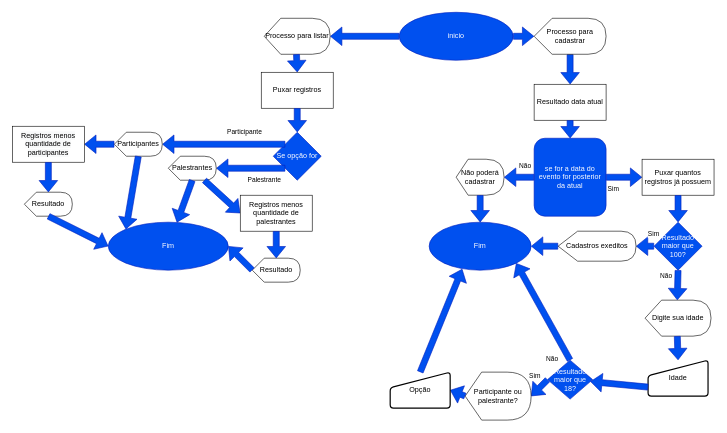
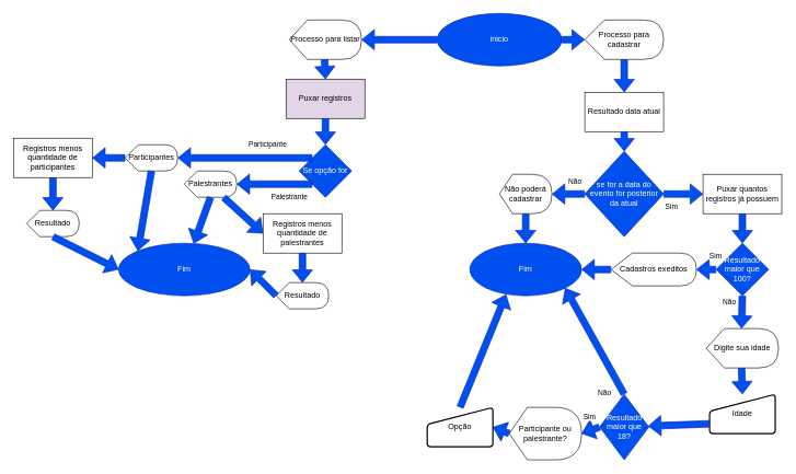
  <mxCell id="0" />
  <mxCell id="1" parent="0" />
  <mxCell id="2" value="inicio" style="ellipse;whiteSpace=wrap;html=1;fillColor=#0050ef;strokeColor=#001DBC;fontColor=#ffffff;" parent="1" vertex="1"><mxGeometry x="665" y="20" width="190" height="80" as="geometry" /></mxCell>
  <mxCell id="3" value="" style="shape=flexArrow;endArrow=classic;html=1;fillColor=#0050ef;strokeColor=#001DBC;entryX=0.5;entryY=0;entryDx=0;entryDy=0;exitX=0;exitY=0;exitDx=60;exitDy=60;exitPerimeter=0;" parent="1" source="31" target="18" edge="1"><mxGeometry width="50" height="50" relative="1" as="geometry"><mxPoint x="1040" y="130" as="sourcePoint" /><mxPoint x="1020" y="130" as="targetPoint" /><Array as="points" /></mxGeometry></mxCell>
- <mxCell id="4" value="se for a data do evento for posterior da atual" style="whiteSpace=wrap;html=1;fillColor=#0050ef;strokeColor=#001DBC;fontColor=#ffffff;rounded=1;" parent="1" vertex="1"><mxGeometry x="890" y="230" width="120" height="130" as="geometry" /></mxCell>
+ <mxCell id="4" value="se for a data do evento for posterior da atual" style="rhombus;whiteSpace=wrap;html=1;fillColor=#0050ef;strokeColor=#001DBC;fontColor=#ffffff;" parent="1" vertex="1"><mxGeometry x="890" y="230" width="120" height="130" as="geometry" /></mxCell>
  <mxCell id="5" value="" style="edgeStyle=orthogonalEdgeStyle;rounded=0;orthogonalLoop=1;jettySize=auto;html=1;strokeColor=#6C8EBF;" parent="1" source="6" target="8" edge="1"><mxGeometry relative="1" as="geometry" /></mxCell>
  <mxCell id="6" value="Não poderá cadastrar" style="shape=display;whiteSpace=wrap;html=1;" parent="1" vertex="1"><mxGeometry x="760" y="265" width="80" height="60" as="geometry" /></mxCell>
  <mxCell id="7" value="" style="shape=flexArrow;endArrow=classic;html=1;strokeColor=#001DBC;fillColor=#0050ef;" parent="1" source="6" target="8" edge="1"><mxGeometry width="50" height="50" relative="1" as="geometry"><mxPoint x="810" y="190" as="sourcePoint" /><mxPoint x="750" y="220" as="targetPoint" /></mxGeometry></mxCell>
  <mxCell id="8" value="Fim" style="ellipse;whiteSpace=wrap;html=1;fillColor=#0050ef;strokeColor=#001DBC;fontColor=#ffffff;" parent="1" vertex="1"><mxGeometry x="715" y="370" width="170" height="80" as="geometry" /></mxCell>
  <mxCell id="9" value="Sim" style="shape=flexArrow;endArrow=classic;html=1;strokeColor=#001DBC;exitX=1;exitY=0.5;exitDx=0;exitDy=0;fillColor=#0050ef;entryX=0;entryY=0.5;entryDx=0;entryDy=0;" parent="1" source="4" target="20" edge="1"><mxGeometry x="-0.6" y="-20" width="50" height="50" relative="1" as="geometry"><mxPoint x="1090" y="310" as="sourcePoint" /><mxPoint x="1020" y="340" as="targetPoint" /><Array as="points" /><mxPoint as="offset" /></mxGeometry></mxCell>
  <mxCell id="10" value="Digite sua idade" style="shape=display;whiteSpace=wrap;html=1;" parent="1" vertex="1"><mxGeometry x="1075" y="500" width="110" height="60" as="geometry" /></mxCell>
  <mxCell id="11" value="" style="shape=flexArrow;endArrow=classic;html=1;strokeColor=#001DBC;exitX=0;exitY=0;exitDx=53.75;exitDy=60;exitPerimeter=0;fillColor=#0050ef;entryX=0.5;entryY=0;entryDx=0;entryDy=0;" parent="1" source="10" target="12" edge="1"><mxGeometry width="50" height="50" relative="1" as="geometry"><mxPoint x="1090" y="310" as="sourcePoint" /><mxPoint x="949" y="420" as="targetPoint" /></mxGeometry></mxCell>
  <mxCell id="12" value="Idade" style="html=1;strokeWidth=2;shape=manualInput;whiteSpace=wrap;rounded=1;size=26;arcSize=11;" parent="1" vertex="1"><mxGeometry x="1080" y="600" width="100" height="60" as="geometry" /></mxCell>
  <mxCell id="13" value="" style="shape=flexArrow;endArrow=classic;html=1;strokeColor=#001DBC;exitX=0;exitY=0.75;exitDx=0;exitDy=0;fillColor=#0050ef;" parent="1" source="12" target="14" edge="1"><mxGeometry width="50" height="50" relative="1" as="geometry"><mxPoint x="990" y="290" as="sourcePoint" /><mxPoint x="1030" y="420" as="targetPoint" /></mxGeometry></mxCell>
- <mxCell id="14" value="Resultado maior que 18?" style="rhombus;whiteSpace=wrap;html=1;fillColor=#0050ef;strokeColor=#001DBC;fontColor=#ffffff;" parent="1" vertex="1"><mxGeometry x="912.5" y="600" width="75" height="65" as="geometry" /></mxCell>
+ <mxCell id="14" value="Resultado maior que 18?" style="rhombus;whiteSpace=wrap;html=1;fillColor=#0050ef;strokeColor=#001DBC;fontColor=#ffffff;" parent="1" vertex="1"><mxGeometry x="912.5" y="600" width="75" height="100" as="geometry" /></mxCell>
  <mxCell id="15" value="Não" style="shape=flexArrow;endArrow=classic;html=1;strokeColor=#001DBC;exitX=0.5;exitY=0;exitDx=0;exitDy=0;fillColor=#0050ef;entryX=1;entryY=1;entryDx=0;entryDy=0;" parent="1" source="14" target="8" edge="1"><mxGeometry x="-0.826" y="25" width="50" height="50" relative="1" as="geometry"><mxPoint x="1120" y="380" as="sourcePoint" /><mxPoint x="800" y="450" as="targetPoint" /><Array as="points" /><mxPoint as="offset" /></mxGeometry></mxCell>
  <mxCell id="16" value="Resultado maior que 100?" style="rhombus;whiteSpace=wrap;html=1;fillColor=#0050ef;strokeColor=#001DBC;fontColor=#ffffff;" parent="1" vertex="1"><mxGeometry x="1090" y="370" width="80" height="80" as="geometry" /></mxCell>
  <mxCell id="17" value="Não" style="shape=flexArrow;endArrow=classic;html=1;strokeColor=#001DBC;exitX=0;exitY=0.5;exitDx=0;exitDy=0;entryX=1;entryY=0.5;entryDx=0;entryDy=0;entryPerimeter=0;fillColor=#0050ef;" parent="1" source="4" target="6" edge="1"><mxGeometry x="-0.383" y="-19" width="50" height="50" relative="1" as="geometry"><mxPoint x="1120" y="380" as="sourcePoint" /><mxPoint x="1170" y="330" as="targetPoint" /><mxPoint as="offset" /></mxGeometry></mxCell>
  <mxCell id="18" value="Resultado data atual" style="rounded=0;whiteSpace=wrap;html=1;" parent="1" vertex="1"><mxGeometry x="890" y="140" width="120" height="60" as="geometry" /></mxCell>
  <mxCell id="19" value="" style="shape=flexArrow;endArrow=classic;html=1;strokeColor=#001DBC;exitX=0.5;exitY=1;exitDx=0;exitDy=0;entryX=0.5;entryY=0;entryDx=0;entryDy=0;fillColor=#0050ef;" parent="1" source="18" target="4" edge="1"><mxGeometry width="50" height="50" relative="1" as="geometry"><mxPoint x="1120" y="280" as="sourcePoint" /><mxPoint x="1170" y="230" as="targetPoint" /></mxGeometry></mxCell>
  <mxCell id="20" value="Puxar quantos registros já possuem" style="rounded=0;whiteSpace=wrap;html=1;" parent="1" vertex="1"><mxGeometry x="1070" y="265" width="120" height="60" as="geometry" /></mxCell>
  <mxCell id="21" value="" style="shape=flexArrow;endArrow=classic;html=1;strokeColor=#001DBC;exitX=0.5;exitY=1;exitDx=0;exitDy=0;entryX=0.5;entryY=0;entryDx=0;entryDy=0;fillColor=#0050ef;" parent="1" source="20" target="16" edge="1"><mxGeometry width="50" height="50" relative="1" as="geometry"><mxPoint x="1120" y="460" as="sourcePoint" /><mxPoint x="1170" y="410" as="targetPoint" /></mxGeometry></mxCell>
  <mxCell id="22" value="Não" style="shape=flexArrow;endArrow=classic;html=1;strokeColor=#001DBC;exitX=0.5;exitY=1;exitDx=0;exitDy=0;fillColor=#0050ef;entryX=0;entryY=0;entryDx=53.75;entryDy=0;entryPerimeter=0;" parent="1" source="16" target="10" edge="1"><mxGeometry x="-0.6" y="-20" width="50" height="50" relative="1" as="geometry"><mxPoint x="1130" y="440" as="sourcePoint" /><mxPoint x="1130" y="500" as="targetPoint" /><mxPoint as="offset" /></mxGeometry></mxCell>
  <mxCell id="23" value="Sim" style="shape=flexArrow;endArrow=classic;html=1;strokeColor=#001DBC;exitX=0;exitY=0.5;exitDx=0;exitDy=0;fillColor=#0050ef;entryX=1;entryY=0.5;entryDx=0;entryDy=0;entryPerimeter=0;" parent="1" source="16" target="24" edge="1"><mxGeometry x="-0.902" y="-20" width="50" height="50" relative="1" as="geometry"><mxPoint x="1120" y="460" as="sourcePoint" /><mxPoint x="1050" y="410" as="targetPoint" /><mxPoint as="offset" /></mxGeometry></mxCell>
  <mxCell id="24" value="Cadastros&amp;nbsp;exeditos" style="shape=display;whiteSpace=wrap;html=1;" parent="1" vertex="1"><mxGeometry x="930" y="385" width="130" height="50" as="geometry" /></mxCell>
  <mxCell id="25" value="" style="shape=flexArrow;endArrow=classic;html=1;strokeColor=#001DBC;exitX=0;exitY=0.5;exitDx=0;exitDy=0;exitPerimeter=0;entryX=1;entryY=0.5;entryDx=0;entryDy=0;fillColor=#0050ef;" parent="1" source="24" target="8" edge="1"><mxGeometry width="50" height="50" relative="1" as="geometry"><mxPoint x="1120" y="560" as="sourcePoint" /><mxPoint x="1170" y="510" as="targetPoint" /></mxGeometry></mxCell>
  <mxCell id="26" value="Sim" style="shape=flexArrow;endArrow=classic;html=1;strokeColor=#001DBC;exitX=0;exitY=0.5;exitDx=0;exitDy=0;fillColor=#0050ef;entryX=1;entryY=0.5;entryDx=0;entryDy=0;entryPerimeter=0;" parent="1" source="14" target="27" edge="1"><mxGeometry x="-0.412" y="-20" width="50" height="50" relative="1" as="geometry"><mxPoint x="970" y="560" as="sourcePoint" /><mxPoint x="870" y="650" as="targetPoint" /><mxPoint as="offset" /></mxGeometry></mxCell>
  <mxCell id="27" value="Participante ou palestrante?" style="shape=display;whiteSpace=wrap;html=1;" parent="1" vertex="1"><mxGeometry x="775" y="620" width="110" height="80" as="geometry" /></mxCell>
  <mxCell id="28" value="" style="shape=flexArrow;endArrow=classic;html=1;strokeColor=#001DBC;exitX=0;exitY=0.5;exitDx=0;exitDy=0;exitPerimeter=0;fillColor=#0050ef;entryX=1;entryY=0.5;entryDx=0;entryDy=0;" parent="1" source="27" target="29" edge="1"><mxGeometry width="50" height="50" relative="1" as="geometry"><mxPoint x="750" y="540" as="sourcePoint" /><mxPoint x="740" y="650" as="targetPoint" /></mxGeometry></mxCell>
  <mxCell id="29" value="Opção" style="html=1;strokeWidth=2;shape=manualInput;whiteSpace=wrap;rounded=1;size=26;arcSize=11;" parent="1" vertex="1"><mxGeometry x="650" y="620" width="100" height="60" as="geometry" /></mxCell>
  <mxCell id="30" value="" style="shape=flexArrow;endArrow=classic;html=1;strokeColor=#001DBC;entryX=0.324;entryY=0.975;entryDx=0;entryDy=0;entryPerimeter=0;fillColor=#0050ef;" parent="1" target="8" edge="1"><mxGeometry width="50" height="50" relative="1" as="geometry"><mxPoint x="700" y="620" as="sourcePoint" /><mxPoint x="800" y="490" as="targetPoint" /></mxGeometry></mxCell>
  <mxCell id="31" value="Processo para cadastrar" style="shape=display;whiteSpace=wrap;html=1;" parent="1" vertex="1"><mxGeometry x="890" y="30" width="120" height="60" as="geometry" /></mxCell>
  <mxCell id="32" value="" style="shape=flexArrow;endArrow=classic;html=1;strokeColor=#001DBC;exitX=1;exitY=0.5;exitDx=0;exitDy=0;entryX=0;entryY=0.5;entryDx=0;entryDy=0;entryPerimeter=0;fillColor=#0050ef;" parent="1" source="2" target="31" edge="1"><mxGeometry width="50" height="50" relative="1" as="geometry"><mxPoint x="880" y="230" as="sourcePoint" /><mxPoint x="930" y="180" as="targetPoint" /></mxGeometry></mxCell>
  <mxCell id="33" value="Processo para listar" style="shape=display;whiteSpace=wrap;html=1;" parent="1" vertex="1"><mxGeometry x="440" y="30" width="110" height="60" as="geometry" /></mxCell>
  <mxCell id="34" value="" style="shape=flexArrow;endArrow=classic;html=1;strokeColor=#001DBC;exitX=0;exitY=0.5;exitDx=0;exitDy=0;entryX=1;entryY=0.5;entryDx=0;entryDy=0;entryPerimeter=0;fillColor=#0050ef;" parent="1" source="2" target="33" edge="1"><mxGeometry width="50" height="50" relative="1" as="geometry"><mxPoint x="480" y="230" as="sourcePoint" /><mxPoint x="530" y="180" as="targetPoint" /></mxGeometry></mxCell>
  <mxCell id="35" value="" style="shape=flexArrow;endArrow=classic;html=1;strokeColor=#001DBC;exitX=0;exitY=0;exitDx=53.75;exitDy=60;exitPerimeter=0;fillColor=#0050ef;entryX=0.5;entryY=0;entryDx=0;entryDy=0;" parent="1" source="33" target="36" edge="1"><mxGeometry width="50" height="50" relative="1" as="geometry"><mxPoint x="470" y="210" as="sourcePoint" /><mxPoint x="494" y="130" as="targetPoint" /></mxGeometry></mxCell>
- <mxCell id="36" value="Puxar registros" style="rounded=0;whiteSpace=wrap;html=1;" parent="1" vertex="1"><mxGeometry x="435" y="120" width="120" height="60" as="geometry" /></mxCell>
+ <mxCell id="36" value="Puxar registros" style="rounded=0;whiteSpace=wrap;html=1;fillColor=#e1d5e7;" parent="1" vertex="1"><mxGeometry x="435" y="120" width="120" height="60" as="geometry" /></mxCell>
  <mxCell id="37" value="Se opção for" style="rhombus;whiteSpace=wrap;html=1;fillColor=#0050ef;strokeColor=#001DBC;fontColor=#ffffff;" parent="1" vertex="1"><mxGeometry x="455" y="220" width="80" height="80" as="geometry" /></mxCell>
  <mxCell id="38" value="" style="shape=flexArrow;endArrow=classic;html=1;strokeColor=#001DBC;exitX=0.5;exitY=1;exitDx=0;exitDy=0;entryX=0.5;entryY=0;entryDx=0;entryDy=0;fillColor=#0050ef;" parent="1" source="36" target="37" edge="1"><mxGeometry width="50" height="50" relative="1" as="geometry"><mxPoint x="500" y="270" as="sourcePoint" /><mxPoint x="550" y="220" as="targetPoint" /></mxGeometry></mxCell>
  <mxCell id="39" value="Participante" style="shape=flexArrow;endArrow=classic;html=1;strokeColor=#001DBC;exitX=0;exitY=0;exitDx=0;exitDy=0;fillColor=#0050ef;entryX=1;entryY=0.5;entryDx=0;entryDy=0;entryPerimeter=0;" parent="1" source="37" target="41" edge="1"><mxGeometry x="-0.333" y="-20" width="50" height="50" relative="1" as="geometry"><mxPoint x="370" y="350" as="sourcePoint" /><mxPoint x="380" y="260" as="targetPoint" /><mxPoint as="offset" /></mxGeometry></mxCell>
  <mxCell id="40" value="Palestrante" style="shape=flexArrow;endArrow=classic;html=1;strokeColor=#001DBC;exitX=0;exitY=1;exitDx=0;exitDy=0;fillColor=#0050ef;entryX=1;entryY=0.5;entryDx=0;entryDy=0;entryPerimeter=0;" parent="1" source="37" target="42" edge="1"><mxGeometry x="-0.391" y="20" width="50" height="50" relative="1" as="geometry"><mxPoint x="510" y="360" as="sourcePoint" /><mxPoint x="495" y="340" as="targetPoint" /><mxPoint as="offset" /></mxGeometry></mxCell>
  <mxCell id="41" value="Participantes" style="shape=display;whiteSpace=wrap;html=1;" parent="1" vertex="1"><mxGeometry x="190" y="220" width="80" height="40" as="geometry" /></mxCell>
  <mxCell id="42" value="Palestrantes" style="shape=display;whiteSpace=wrap;html=1;" parent="1" vertex="1"><mxGeometry x="280" y="260" width="80" height="40" as="geometry" /></mxCell>
  <mxCell id="43" value="Fim" style="ellipse;whiteSpace=wrap;html=1;fillColor=#0050ef;strokeColor=#001DBC;fontColor=#ffffff;" parent="1" vertex="1"><mxGeometry x="180" y="370" width="200" height="80" as="geometry" /></mxCell>
  <mxCell id="44" value="" style="shape=flexArrow;endArrow=classic;html=1;strokeColor=#001DBC;exitX=0;exitY=0;exitDx=40;exitDy=40;exitPerimeter=0;entryX=0;entryY=0;entryDx=0;entryDy=0;fillColor=#0050ef;" parent="1" source="41" target="43" edge="1"><mxGeometry width="50" height="50" relative="1" as="geometry"><mxPoint x="520" y="380" as="sourcePoint" /><mxPoint x="570" y="330" as="targetPoint" /></mxGeometry></mxCell>
  <mxCell id="45" value="" style="shape=flexArrow;endArrow=classic;html=1;strokeColor=#001DBC;exitX=0;exitY=0;exitDx=40;exitDy=40;exitPerimeter=0;fillColor=#0050ef;" parent="1" source="42" target="43" edge="1"><mxGeometry width="50" height="50" relative="1" as="geometry"><mxPoint x="520" y="380" as="sourcePoint" /><mxPoint x="570" y="330" as="targetPoint" /></mxGeometry></mxCell>
  <mxCell id="46" value="" style="shape=flexArrow;endArrow=classic;html=1;strokeColor=#001DBC;exitX=0;exitY=0;exitDx=60;exitDy=40;exitPerimeter=0;fillColor=#0050ef;entryX=0;entryY=0.5;entryDx=0;entryDy=0;" parent="1" source="42" target="47" edge="1"><mxGeometry width="50" height="50" relative="1" as="geometry"><mxPoint x="520" y="380" as="sourcePoint" /><mxPoint x="390" y="330" as="targetPoint" /></mxGeometry></mxCell>
  <mxCell id="47" value="Registros menos quantidade de palestrantes" style="rounded=0;whiteSpace=wrap;html=1;" parent="1" vertex="1"><mxGeometry x="400" y="325" width="120" height="60" as="geometry" /></mxCell>
  <mxCell id="48" value="Resultado" style="shape=display;whiteSpace=wrap;html=1;" parent="1" vertex="1"><mxGeometry x="420" y="430" width="80" height="40" as="geometry" /></mxCell>
  <mxCell id="49" value="" style="shape=flexArrow;endArrow=classic;html=1;strokeColor=#001DBC;exitX=0.5;exitY=1;exitDx=0;exitDy=0;entryX=0;entryY=0;entryDx=40;entryDy=0;entryPerimeter=0;fillColor=#0050ef;" parent="1" source="47" target="48" edge="1"><mxGeometry width="50" height="50" relative="1" as="geometry"><mxPoint x="520" y="370" as="sourcePoint" /><mxPoint x="570" y="320" as="targetPoint" /></mxGeometry></mxCell>
  <mxCell id="50" value="" style="shape=flexArrow;endArrow=classic;html=1;strokeColor=#001DBC;exitX=0;exitY=0.5;exitDx=0;exitDy=0;exitPerimeter=0;entryX=1;entryY=0.5;entryDx=0;entryDy=0;fillColor=#0050ef;" parent="1" source="48" target="43" edge="1"><mxGeometry width="50" height="50" relative="1" as="geometry"><mxPoint x="520" y="370" as="sourcePoint" /><mxPoint x="570" y="320" as="targetPoint" /></mxGeometry></mxCell>
  <mxCell id="51" value="" style="shape=flexArrow;endArrow=classic;html=1;strokeColor=#001DBC;exitX=0;exitY=0.5;exitDx=0;exitDy=0;exitPerimeter=0;fillColor=#0050ef;" parent="1" source="41" target="52" edge="1"><mxGeometry width="50" height="50" relative="1" as="geometry"><mxPoint x="320" y="270" as="sourcePoint" /><mxPoint x="140" y="240" as="targetPoint" /></mxGeometry></mxCell>
  <mxCell id="52" value="&lt;span style=&quot;color: rgb(0 , 0 , 0) ; font-family: &amp;#34;helvetica&amp;#34; ; font-size: 12px ; font-style: normal ; font-weight: 400 ; letter-spacing: normal ; text-align: center ; text-indent: 0px ; text-transform: none ; word-spacing: 0px ; background-color: rgb(248 , 249 , 250) ; display: inline ; float: none&quot;&gt;Registros menos quantidade de participantes&lt;/span&gt;" style="rounded=0;whiteSpace=wrap;html=1;" parent="1" vertex="1"><mxGeometry x="20" y="210" width="120" height="60" as="geometry" /></mxCell>
  <mxCell id="53" value="Resultado" style="shape=display;whiteSpace=wrap;html=1;" parent="1" vertex="1"><mxGeometry x="40" y="320" width="80" height="40" as="geometry" /></mxCell>
  <mxCell id="54" value="" style="shape=flexArrow;endArrow=classic;html=1;strokeColor=#001DBC;exitX=0.5;exitY=1;exitDx=0;exitDy=0;entryX=0;entryY=0;entryDx=40;entryDy=0;entryPerimeter=0;fillColor=#0050ef;" parent="1" source="52" target="53" edge="1"><mxGeometry width="50" height="50" relative="1" as="geometry"><mxPoint x="320" y="280" as="sourcePoint" /><mxPoint x="370" y="230" as="targetPoint" /></mxGeometry></mxCell>
  <mxCell id="55" value="" style="shape=flexArrow;endArrow=classic;html=1;strokeColor=#001DBC;exitX=0;exitY=0;exitDx=40;exitDy=40;exitPerimeter=0;entryX=0;entryY=0.5;entryDx=0;entryDy=0;fillColor=#0050ef;" parent="1" source="53" target="43" edge="1"><mxGeometry width="50" height="50" relative="1" as="geometry"><mxPoint x="320" y="280" as="sourcePoint" /><mxPoint x="370" y="230" as="targetPoint" /></mxGeometry></mxCell>
